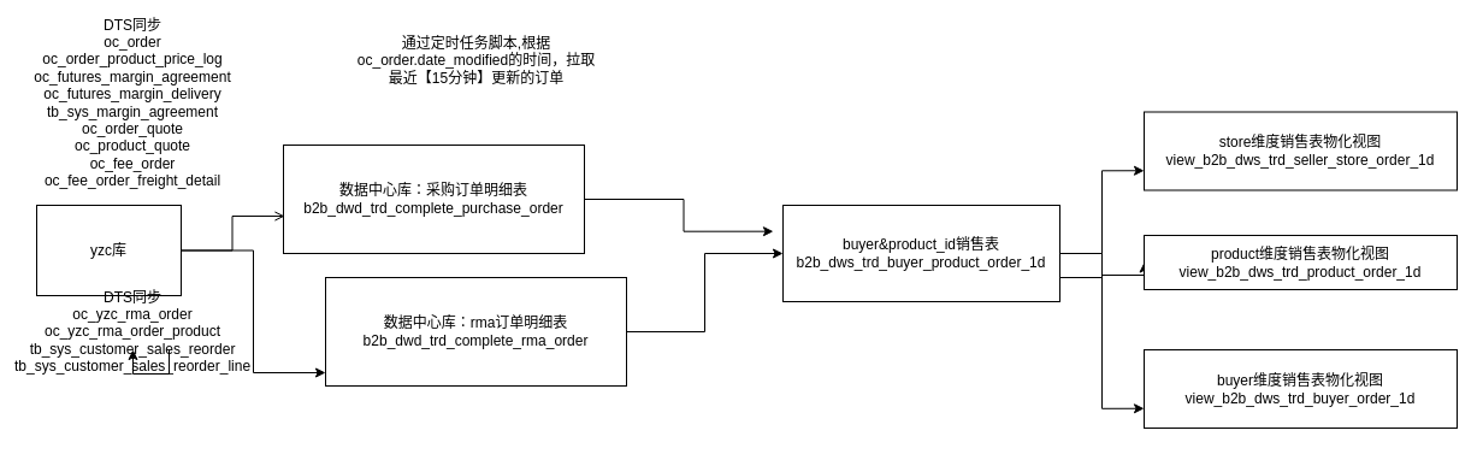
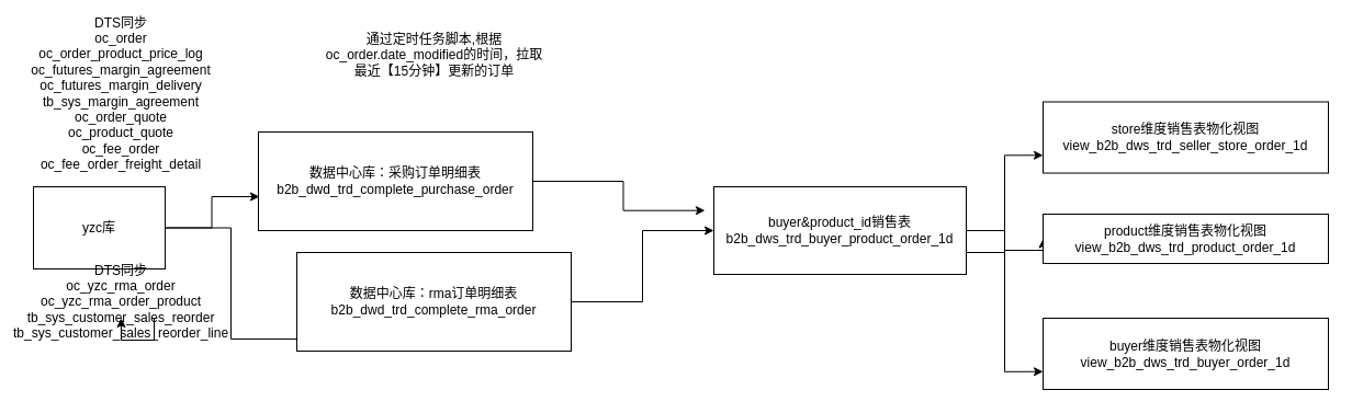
  <mxCell id="0" />
  <mxCell id="1" parent="0" />
  <mxCell id="2" value="数据中心库：采购订单明细表&lt;br&gt;b2b_dwd_trd_complete_purchase_order" style="rounded=0;whiteSpace=wrap;html=1;" vertex="1" parent="1"><mxGeometry x="235" y="120" width="250" height="90" as="geometry" /></mxCell>
  <mxCell id="3" value="通过定时任务脚本,根据oc_order.date_modified的时间，拉取最近【15分钟】更新的订单" style="text;html=1;strokeColor=none;fillColor=none;align=center;verticalAlign=middle;whiteSpace=wrap;rounded=0;" vertex="1" parent="1"><mxGeometry x="290.5" y="20" width="209" height="60" as="geometry" /></mxCell>
  <mxCell id="4" value="yzc库" style="rounded=0;whiteSpace=wrap;html=1;" vertex="1" parent="1"><mxGeometry x="30" y="170" width="120" height="75" as="geometry" /></mxCell>
- <mxCell id="5" style="edgeStyle=orthogonalEdgeStyle;rounded=0;orthogonalLoop=1;jettySize=auto;html=1;entryX=0.004;entryY=0.656;entryDx=0;entryDy=0;entryPerimeter=0;endArrow=open;" edge="1" parent="1" source="4" target="2"><mxGeometry relative="1" as="geometry" /></mxCell>
+ <mxCell id="5" style="edgeStyle=orthogonalEdgeStyle;rounded=0;orthogonalLoop=1;jettySize=auto;html=1;entryX=0.004;entryY=0.656;entryDx=0;entryDy=0;entryPerimeter=0;" edge="1" parent="1" source="4" target="2"><mxGeometry relative="1" as="geometry" /></mxCell>
  <mxCell id="6" value="DTS同步&lt;br&gt;&lt;div&gt;oc_order&lt;/div&gt;&lt;div&gt;oc_order_product_price_log&lt;/div&gt;&lt;div&gt;oc_futures_margin_agreement&lt;/div&gt;&lt;div&gt;oc_futures_margin_delivery&lt;/div&gt;&lt;div&gt;tb_sys_margin_agreement&lt;/div&gt;&lt;div&gt;oc_order_quote&lt;/div&gt;&lt;div&gt;oc_product_quote&lt;/div&gt;&lt;div&gt;oc_fee_order&lt;/div&gt;&lt;div&gt;oc_fee_order_freight_detail&lt;/div&gt;" style="text;html=1;strokeColor=none;fillColor=none;align=center;verticalAlign=middle;whiteSpace=wrap;rounded=0;" vertex="1" parent="1"><mxGeometry x="20" y="60" width="180" height="50" as="geometry" /></mxCell>
  <mxCell id="7" style="edgeStyle=orthogonalEdgeStyle;rounded=0;orthogonalLoop=1;jettySize=auto;html=1;exitX=1;exitY=0.5;exitDx=0;exitDy=0;" edge="1" parent="1" source="8" target="15"><mxGeometry relative="1" as="geometry" /></mxCell>
  <mxCell id="8" value="数据中心库：rma订单明细表&lt;br&gt;b2b_dwd_trd_complete_rma_order" style="rounded=0;whiteSpace=wrap;html=1;" vertex="1" parent="1"><mxGeometry x="270" y="230" width="250" height="90" as="geometry" /></mxCell>
- <mxCell id="9" style="edgeStyle=orthogonalEdgeStyle;rounded=0;orthogonalLoop=1;jettySize=auto;html=1;entryX=0;entryY=0.878;entryDx=0;entryDy=0;entryPerimeter=0;" edge="1" parent="1" source="4" target="8"><mxGeometry relative="1" as="geometry" /></mxCell>
+ <mxCell id="9" style="edgeStyle=orthogonalEdgeStyle;rounded=0;orthogonalLoop=1;jettySize=auto;html=1;entryX=0;entryY=0.878;entryDx=0;entryDy=0;entryPerimeter=0;endArrow=none;" edge="1" parent="1" source="4" target="8"><mxGeometry relative="1" as="geometry" /></mxCell>
  <mxCell id="10" value="&lt;div&gt;DTS同步&lt;br&gt;oc_yzc_rma_order&lt;/div&gt;&lt;div&gt;oc_yzc_rma_order_product&lt;/div&gt;&lt;div&gt;tb_sys_customer_sales_reorder&lt;/div&gt;&lt;div&gt;tb_sys_customer_sales_reorder_line&lt;/div&gt;" style="text;html=1;strokeColor=none;fillColor=none;align=center;verticalAlign=middle;whiteSpace=wrap;rounded=0;" vertex="1" parent="1"><mxGeometry x="80" y="260" width="60" height="30" as="geometry" /></mxCell>
  <mxCell id="11" style="edgeStyle=orthogonalEdgeStyle;rounded=0;orthogonalLoop=1;jettySize=auto;html=1;exitX=1;exitY=1;exitDx=0;exitDy=0;" edge="1" parent="1" source="10" target="10"><mxGeometry relative="1" as="geometry" /></mxCell>
  <mxCell id="12" style="edgeStyle=orthogonalEdgeStyle;rounded=0;orthogonalLoop=1;jettySize=auto;html=1;exitX=1;exitY=0.5;exitDx=0;exitDy=0;entryX=0;entryY=0.75;entryDx=0;entryDy=0;" edge="1" parent="1" source="15" target="17"><mxGeometry relative="1" as="geometry" /></mxCell>
  <mxCell id="13" style="edgeStyle=orthogonalEdgeStyle;rounded=0;orthogonalLoop=1;jettySize=auto;html=1;exitX=1;exitY=0.75;exitDx=0;exitDy=0;entryX=0;entryY=0.5;entryDx=0;entryDy=0;" edge="1" parent="1" source="15" target="18"><mxGeometry relative="1" as="geometry"><Array as="points"><mxPoint x="915" y="230" /><mxPoint x="915" y="228" /></Array></mxGeometry></mxCell>
  <mxCell id="14" style="edgeStyle=orthogonalEdgeStyle;rounded=0;orthogonalLoop=1;jettySize=auto;html=1;entryX=0;entryY=0.75;entryDx=0;entryDy=0;" edge="1" parent="1" source="15" target="19"><mxGeometry relative="1" as="geometry" /></mxCell>
  <mxCell id="15" value="buyer&amp;amp;product_id销售表&lt;br&gt;b2b_dws_trd_buyer_product_order_1d" style="rounded=0;whiteSpace=wrap;html=1;" vertex="1" parent="1"><mxGeometry x="650" y="170" width="230" height="80" as="geometry" /></mxCell>
  <mxCell id="16" style="edgeStyle=orthogonalEdgeStyle;rounded=0;orthogonalLoop=1;jettySize=auto;html=1;entryX=-0.035;entryY=0.271;entryDx=0;entryDy=0;entryPerimeter=0;" edge="1" parent="1" source="2" target="15"><mxGeometry relative="1" as="geometry" /></mxCell>
  <mxCell id="17" value="store维度销售表物化视图&lt;br&gt;view_b2b_dws_trd_seller_store_order_1d" style="rounded=0;whiteSpace=wrap;html=1;" vertex="1" parent="1"><mxGeometry x="950" y="92.5" width="260" height="65" as="geometry" /></mxCell>
  <mxCell id="18" value="product维度销售表物化视图&lt;br&gt;view_b2b_dws_trd_product_order_1d" style="rounded=0;whiteSpace=wrap;html=1;" vertex="1" parent="1"><mxGeometry x="950" y="195" width="260" height="45" as="geometry" /></mxCell>
  <mxCell id="19" value="buyer维度销售表物化视图&lt;br&gt;view_b2b_dws_trd_buyer_order_1d" style="rounded=0;whiteSpace=wrap;html=1;" vertex="1" parent="1"><mxGeometry x="950" y="290" width="260" height="65" as="geometry" /></mxCell>
